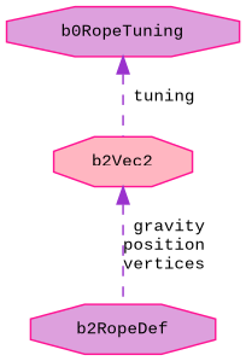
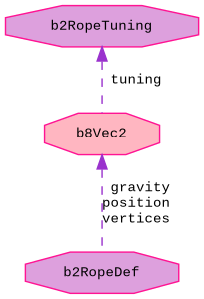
  digraph {
    fontname="Liberation Mono"
    node [color=deeppink fillcolor=plum fontname="Liberation Mono" fontsize=10 shape=octagon style=filled]
    edge [color=darkorchid3 dir=back fontname="Liberation Mono" fontsize=10 labelfontname=Helvetica labelfontsize=10 style=dashed]
    n1 [fontcolor=black height=0.2 label=b2RopeDef width=0.4]
-   n2 [fillcolor=lightpink height=0.2 label=b2Vec2 width=0.4]
-   n3 [height=0.2 label=b0RopeTuning width=0.4]
+   n2 [fillcolor=lightpink height=0.2 label=b8Vec2 width=0.4]
+   n3 [height=0.2 label=b2RopeTuning width=0.4]
    n2 -> n1 [label=" gravity\nposition\nvertices"]
    n3 -> n2 [label=" tuning"]
  }
